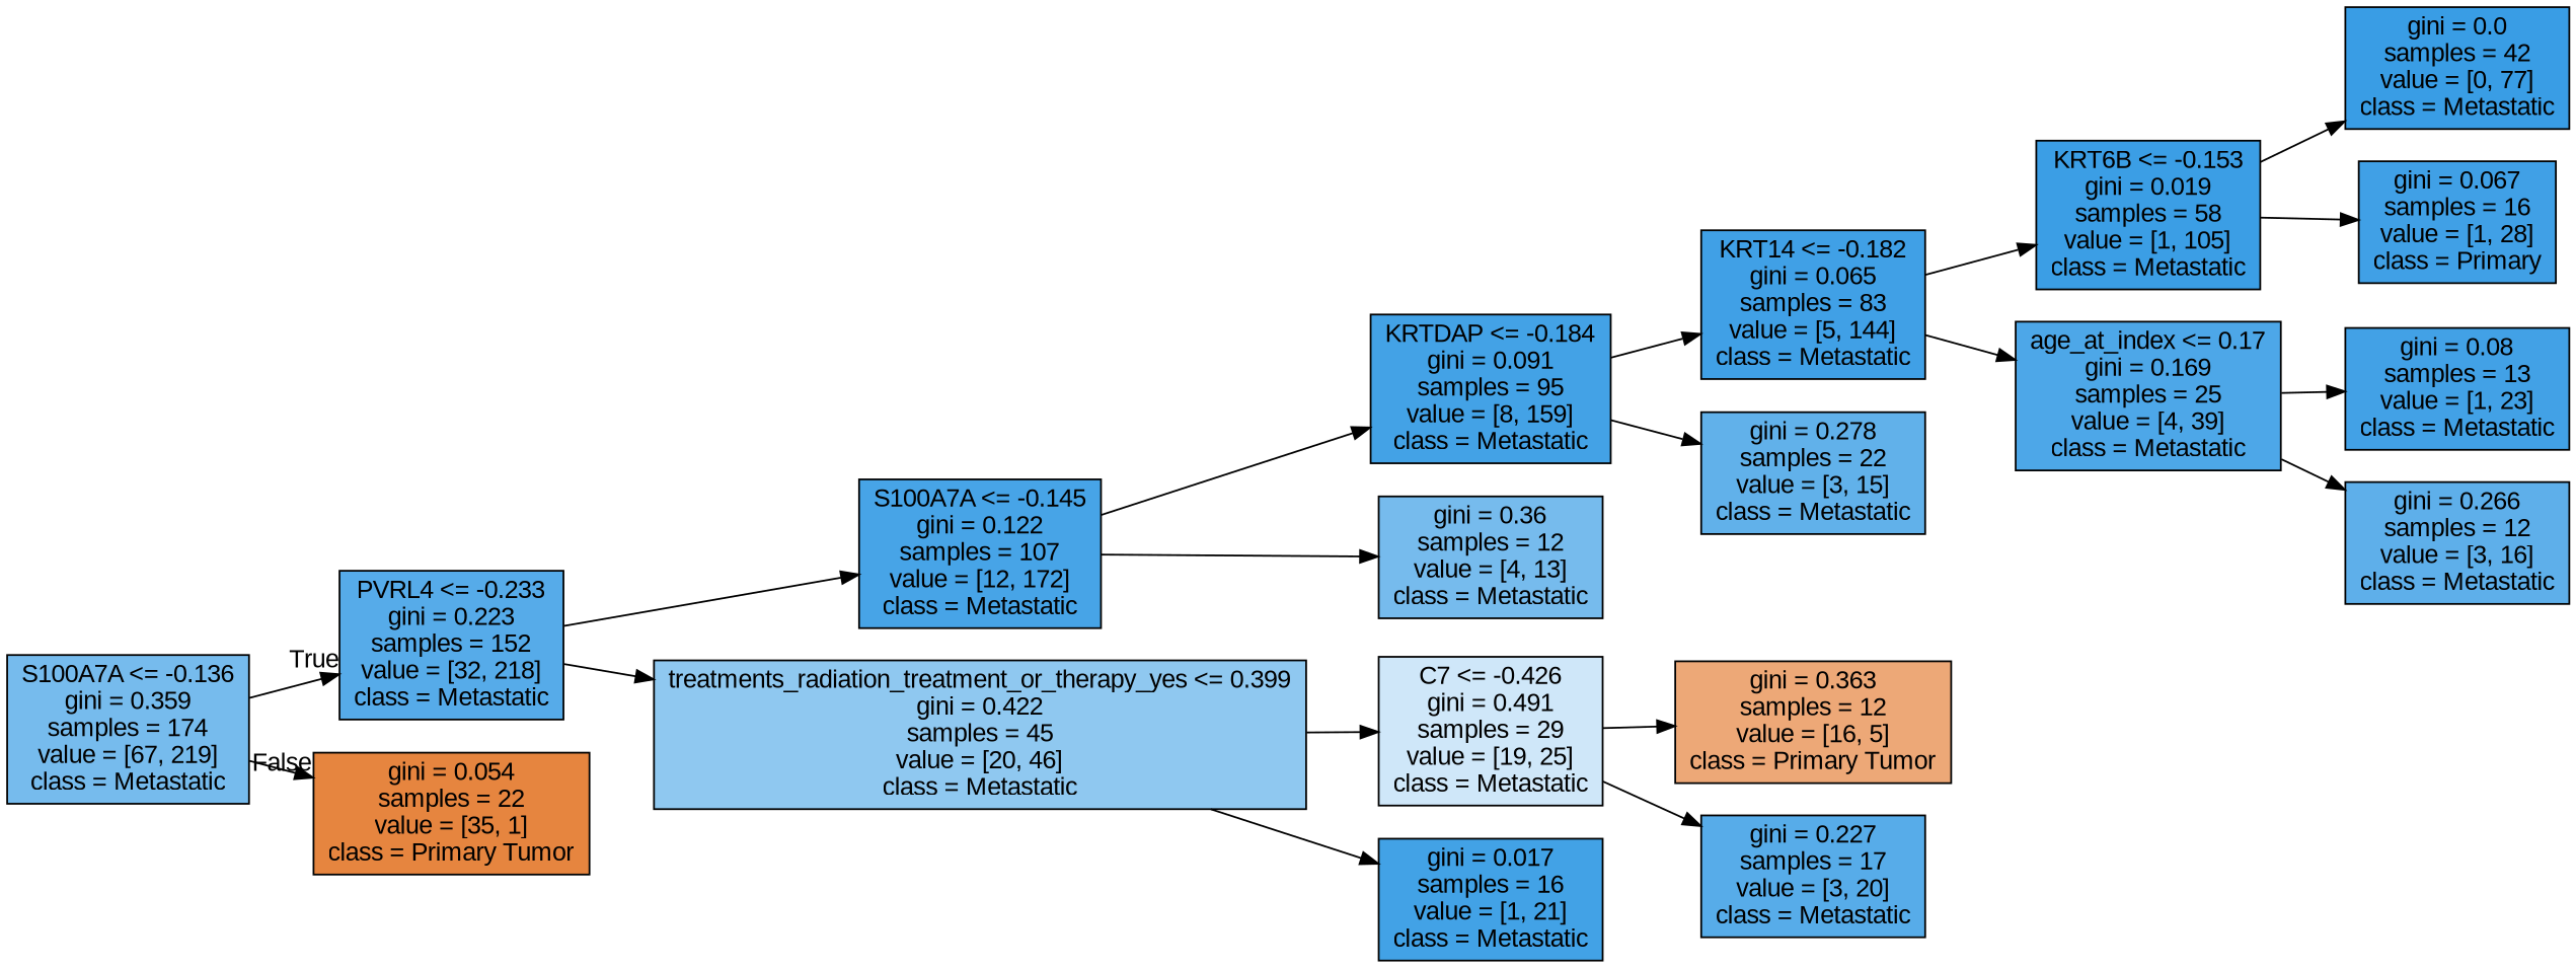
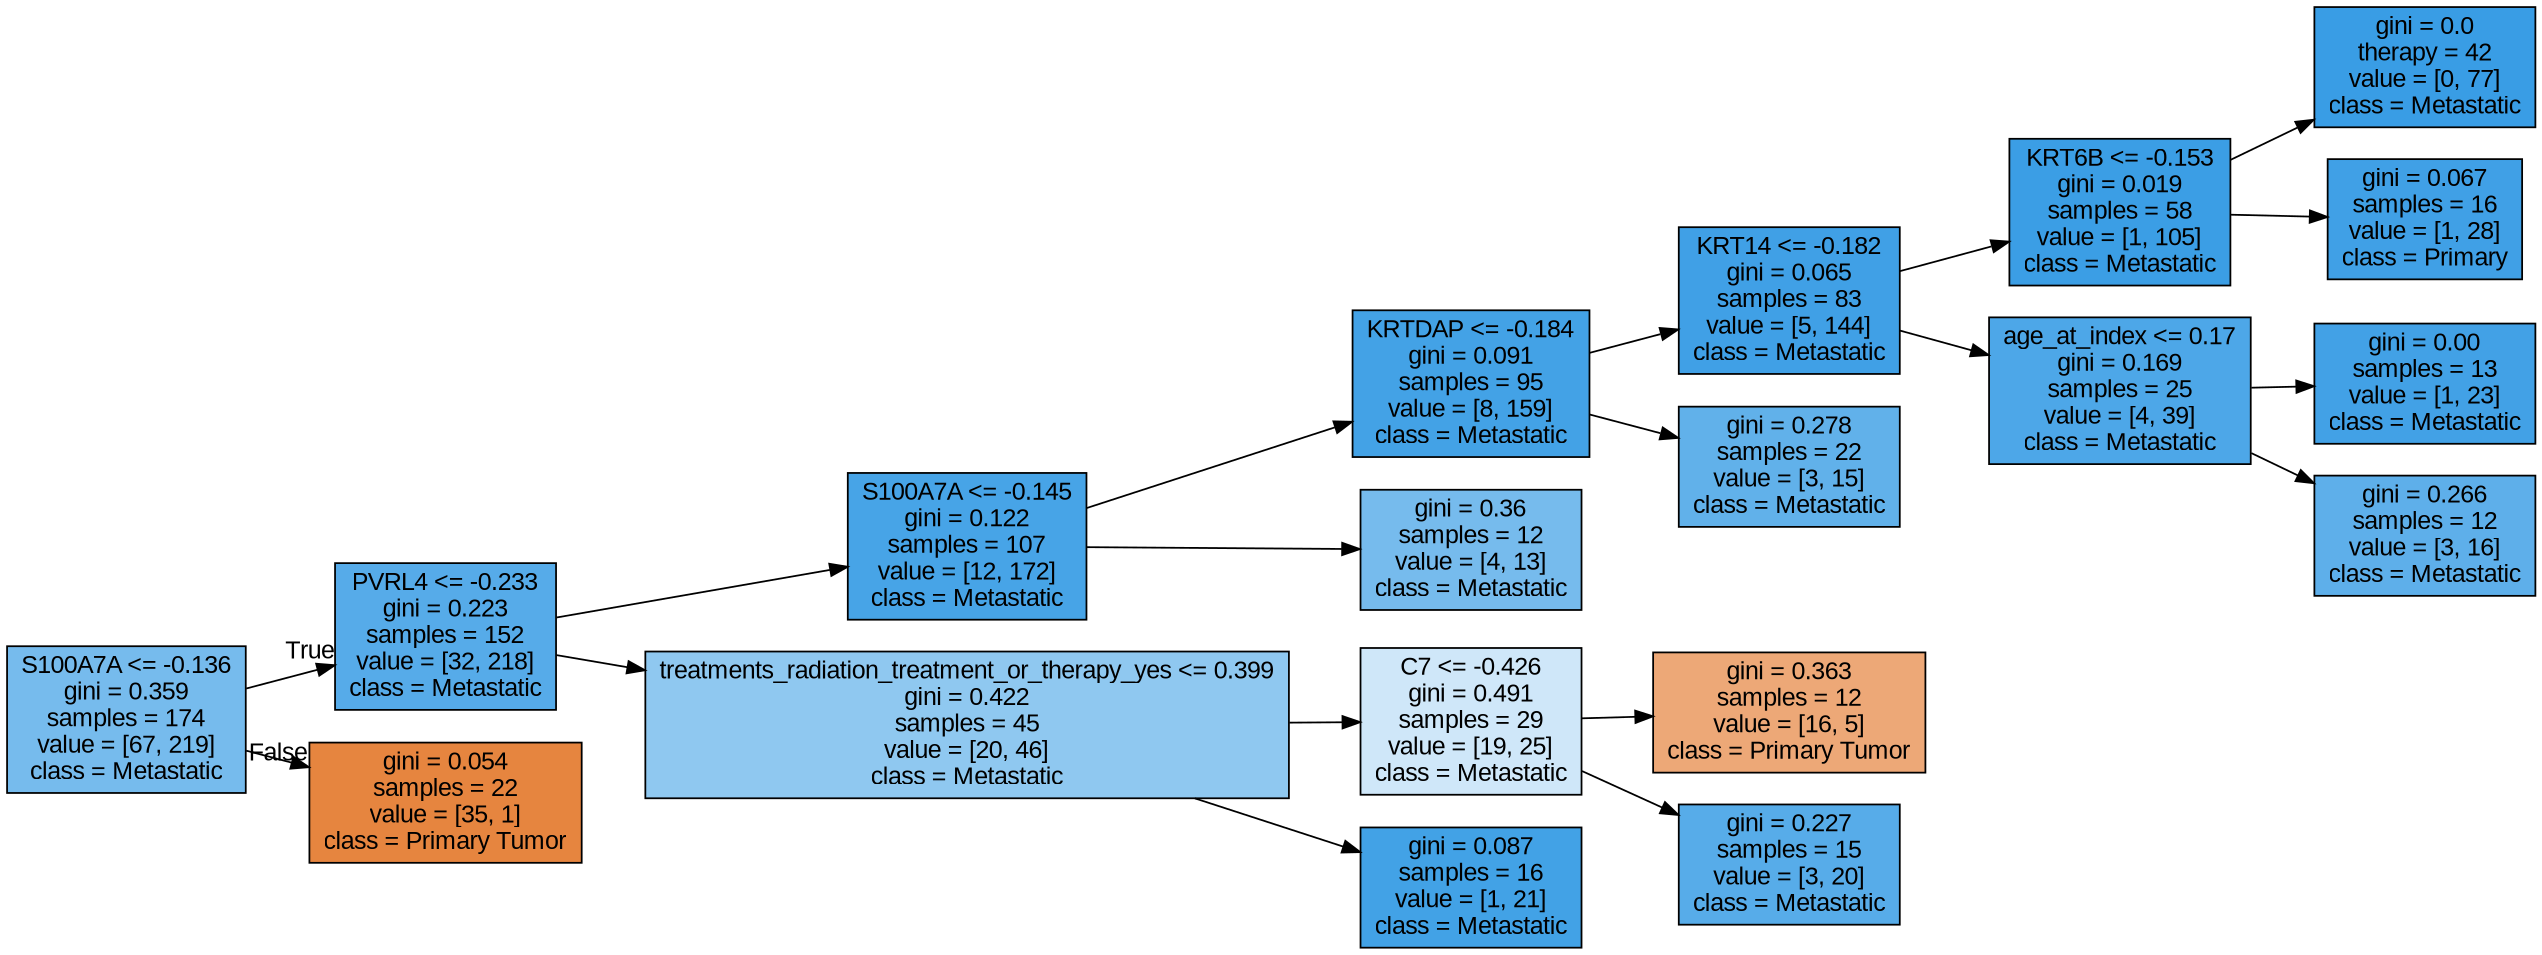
  digraph {
    fontname="Liberation Sans"
    rankdir=LR
    node [color=black fillcolor="#76bbed" fontname="Liberation Sans" shape=box style=filled]
    edge [fontname="Liberation Sans"]
    n1 [label="S100A7A <= -0.136\ngini = 0.359\nsamples = 174\nvalue = [67, 219]\nclass = Metastatic"]
    n2 [fillcolor="#56abe9" label="PVRL4 <= -0.233\ngini = 0.223\nsamples = 152\nvalue = [32, 218]\nclass = Metastatic"]
    n3 [fillcolor="#e6853f" label="gini = 0.054\nsamples = 22\nvalue = [35, 1]\nclass = Primary Tumor"]
    n4 [fillcolor="#47a4e7" label="S100A7A <= -0.145\ngini = 0.122\nsamples = 107\nvalue = [12, 172]\nclass = Metastatic"]
    n5 [fillcolor="#8fc8f0" label="treatments_radiation_treatment_or_therapy_yes <= 0.399\ngini = 0.422\nsamples = 45\nvalue = [20, 46]\nclass = Metastatic"]
    n6 [fillcolor="#43a2e6" label="KRTDAP <= -0.184\ngini = 0.091\nsamples = 95\nvalue = [8, 159]\nclass = Metastatic"]
    n7 [label="gini = 0.36\nsamples = 12\nvalue = [4, 13]\nclass = Metastatic"]
    n8 [fillcolor="#cfe7f9" label="C7 <= -0.426\ngini = 0.491\nsamples = 29\nvalue = [19, 25]\nclass = Metastatic"]
-   n9 [fillcolor="#42a2e6" label="gini = 0.017\nsamples = 16\nvalue = [1, 21]\nclass = Metastatic"]
+   n9 [fillcolor="#42a2e6" label="gini = 0.087\nsamples = 16\nvalue = [1, 21]\nclass = Metastatic"]
    n10 [fillcolor="#40a0e6" label="KRT14 <= -0.182\ngini = 0.065\nsamples = 83\nvalue = [5, 144]\nclass = Metastatic"]
    n11 [fillcolor="#61b1ea" label="gini = 0.278\nsamples = 22\nvalue = [3, 15]\nclass = Metastatic"]
    n12 [fillcolor="#3b9ee5" label="KRT6B <= -0.153\ngini = 0.019\nsamples = 58\nvalue = [1, 105]\nclass = Metastatic"]
    n13 [fillcolor="#4da7e8" label="age_at_index <= 0.17\ngini = 0.169\nsamples = 25\nvalue = [4, 39]\nclass = Metastatic"]
-   n14 [fillcolor="#399de5" label="gini = 0.0\nsamples = 42\nvalue = [0, 77]\nclass = Metastatic"]
+   n14 [fillcolor="#399de5" label="gini = 0.0\ntherapy = 42\nvalue = [0, 77]\nclass = Metastatic"]
    n15 [fillcolor="#40a0e6" label="gini = 0.067\nsamples = 16\nvalue = [1, 28]\nclass = Primary"]
-   n16 [fillcolor="#42a1e6" label="gini = 0.08\nsamples = 13\nvalue = [1, 23]\nclass = Metastatic"]
+   n16 [fillcolor="#42a1e6" label="gini = 0.00\nsamples = 13\nvalue = [1, 23]\nclass = Metastatic"]
    n17 [fillcolor="#5eafea" label="gini = 0.266\nsamples = 12\nvalue = [3, 16]\nclass = Metastatic"]
    n18 [fillcolor="#eda877" label="gini = 0.363\nsamples = 12\nvalue = [16, 5]\nclass = Primary Tumor"]
-   n19 [fillcolor="#57ace9" label="gini = 0.227\nsamples = 17\nvalue = [3, 20]\nclass = Metastatic"]
+   n19 [fillcolor="#57ace9" label="gini = 0.227\nsamples = 15\nvalue = [3, 20]\nclass = Metastatic"]
    n1 -> n2 [headlabel=True labelangle=45 labeldistance=2.5]
    n1 -> n3 [headlabel=False labelangle=-45 labeldistance=2.5]
    n2 -> n4
    n2 -> n5
    n4 -> n6
    n4 -> n7
    n5 -> n8
    n5 -> n9
    n6 -> n10
    n6 -> n11
    n8 -> n18
    n8 -> n19
    n10 -> n12
    n10 -> n13
    n12 -> n14
    n12 -> n15
    n13 -> n16
    n13 -> n17
  }
